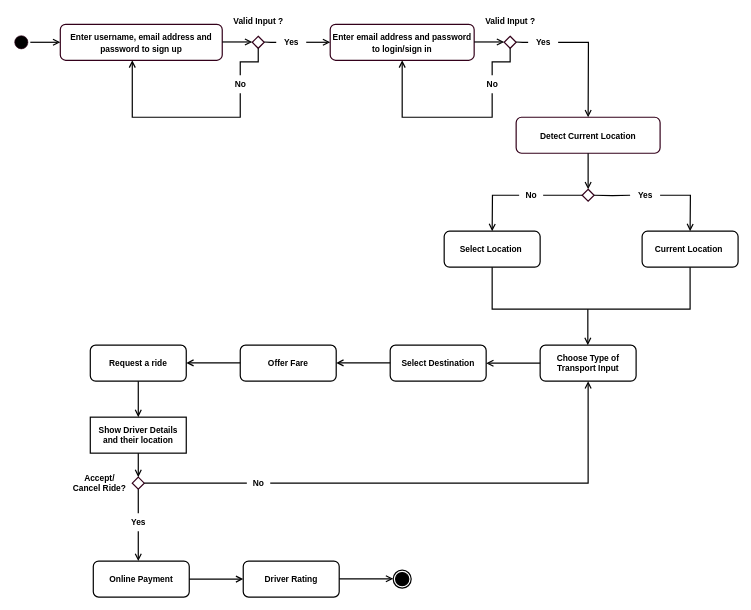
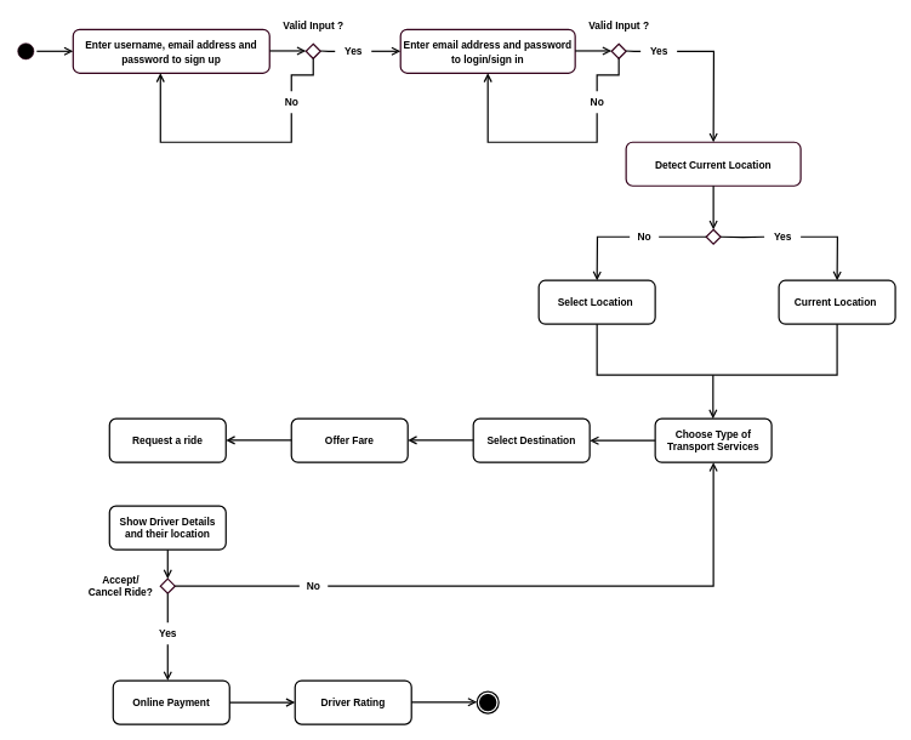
  <mxCell id="0" />
  <mxCell id="1" parent="0" />
  <mxCell id="2" value="" style="ellipse;html=1;shape=startState;fillColor=#000000;strokeColor=#33001A;" vertex="1" parent="1"><mxGeometry x="20" y="55" width="30" height="30" as="geometry" /></mxCell>
  <mxCell id="3" value="" style="edgeStyle=orthogonalEdgeStyle;html=1;verticalAlign=bottom;endArrow=open;endSize=8;strokeColor=#000000;rounded=0;strokeWidth=2;exitX=1;exitY=0.5;exitDx=0;exitDy=0;" edge="1" parent="1" source="2"><mxGeometry relative="1" as="geometry"><mxPoint x="100" y="70" as="targetPoint" /></mxGeometry></mxCell>
  <mxCell id="4" value="&lt;font style=&quot;font-size: 14px;&quot;&gt;&lt;b&gt;Enter username, email address and password to sign up&lt;/b&gt;&lt;/font&gt;" style="rounded=1;whiteSpace=wrap;html=1;strokeColor=#33001A;strokeWidth=2;fontFamily=Helvetica;fontSize=16;" vertex="1" parent="1"><mxGeometry x="100" y="40" width="270" height="60" as="geometry" /></mxCell>
  <mxCell id="5" value="" style="strokeWidth=2;html=1;shape=mxgraph.flowchart.decision;whiteSpace=wrap;strokeColor=#33001A;fontFamily=Helvetica;fontSize=14;" vertex="1" parent="1"><mxGeometry x="420" y="60" width="20" height="20" as="geometry" /></mxCell>
  <mxCell id="6" value="" style="edgeStyle=orthogonalEdgeStyle;html=1;verticalAlign=bottom;endArrow=open;endSize=8;strokeColor=#000000;rounded=0;strokeWidth=2;exitX=1;exitY=0.5;exitDx=0;exitDy=0;" edge="1" parent="1"><mxGeometry relative="1" as="geometry"><mxPoint x="420" y="69.47" as="targetPoint" /><mxPoint x="370" y="69.47" as="sourcePoint" /></mxGeometry></mxCell>
  <mxCell id="7" value="" style="edgeStyle=orthogonalEdgeStyle;html=1;verticalAlign=bottom;endArrow=open;endSize=8;strokeColor=#000000;rounded=0;strokeWidth=2;exitX=0.5;exitY=1;exitDx=0;exitDy=0;exitPerimeter=0;startArrow=none;" edge="1" parent="1" source="8" target="4"><mxGeometry relative="1" as="geometry"><mxPoint x="400" y="195" as="targetPoint" /><mxPoint x="350" y="79.47" as="sourcePoint" /><Array as="points"><mxPoint x="400" y="195" /><mxPoint x="220" y="195" /></Array></mxGeometry></mxCell>
  <mxCell id="8" value="&lt;b&gt;No&lt;/b&gt;" style="text;html=1;align=center;verticalAlign=middle;resizable=0;points=[];autosize=1;strokeColor=none;fillColor=none;fontSize=14;fontFamily=Helvetica;" vertex="1" parent="1"><mxGeometry x="380" y="125" width="40" height="30" as="geometry" /></mxCell>
  <mxCell id="9" value="" style="edgeStyle=orthogonalEdgeStyle;html=1;verticalAlign=bottom;endArrow=none;endSize=8;strokeColor=#000000;rounded=0;strokeWidth=2;exitX=0.5;exitY=1;exitDx=0;exitDy=0;exitPerimeter=0;" edge="1" parent="1" source="5" target="8"><mxGeometry relative="1" as="geometry"><mxPoint x="400" y="195" as="targetPoint" /><mxPoint x="400" y="80" as="sourcePoint" /></mxGeometry></mxCell>
  <mxCell id="10" value="" style="edgeStyle=orthogonalEdgeStyle;html=1;verticalAlign=bottom;endArrow=open;endSize=8;strokeColor=#000000;rounded=0;strokeWidth=2;exitX=1;exitY=0.5;exitDx=0;exitDy=0;entryX=0;entryY=0.5;entryDx=0;entryDy=0;startArrow=none;" edge="1" parent="1" source="17" target="11"><mxGeometry relative="1" as="geometry"><mxPoint x="490" y="69.5" as="targetPoint" /><mxPoint x="440" y="69.5" as="sourcePoint" /></mxGeometry></mxCell>
  <mxCell id="11" value="&lt;font style=&quot;font-size: 14px;&quot;&gt;&lt;b&gt;Enter email address and password to login/sign in&lt;/b&gt;&lt;/font&gt;" style="rounded=1;whiteSpace=wrap;html=1;strokeColor=#33001A;strokeWidth=2;fontFamily=Helvetica;fontSize=16;" vertex="1" parent="1"><mxGeometry x="550" y="40" width="240" height="60" as="geometry" /></mxCell>
  <mxCell id="12" value="" style="strokeWidth=2;html=1;shape=mxgraph.flowchart.decision;whiteSpace=wrap;strokeColor=#33001A;fontFamily=Helvetica;fontSize=14;" vertex="1" parent="1"><mxGeometry x="840" y="60" width="20" height="20" as="geometry" /></mxCell>
  <mxCell id="13" value="" style="edgeStyle=orthogonalEdgeStyle;html=1;verticalAlign=bottom;endArrow=open;endSize=8;strokeColor=#000000;rounded=0;strokeWidth=2;exitX=1;exitY=0.5;exitDx=0;exitDy=0;" edge="1" parent="1"><mxGeometry relative="1" as="geometry"><mxPoint x="840" y="69.47" as="targetPoint" /><mxPoint x="790" y="69.47" as="sourcePoint" /></mxGeometry></mxCell>
  <mxCell id="14" value="&lt;b&gt;No&lt;/b&gt;" style="text;html=1;align=center;verticalAlign=middle;resizable=0;points=[];autosize=1;strokeColor=none;fillColor=none;fontSize=14;fontFamily=Helvetica;" vertex="1" parent="1"><mxGeometry x="800" y="125" width="40" height="30" as="geometry" /></mxCell>
  <mxCell id="15" value="" style="edgeStyle=orthogonalEdgeStyle;html=1;verticalAlign=bottom;endArrow=none;endSize=8;strokeColor=#000000;rounded=0;strokeWidth=2;exitX=0.5;exitY=1;exitDx=0;exitDy=0;exitPerimeter=0;" edge="1" parent="1" source="12" target="14"><mxGeometry relative="1" as="geometry"><mxPoint x="820" y="195" as="targetPoint" /><mxPoint x="820" y="80" as="sourcePoint" /></mxGeometry></mxCell>
  <mxCell id="16" value="" style="edgeStyle=orthogonalEdgeStyle;html=1;verticalAlign=bottom;endArrow=open;endSize=8;strokeColor=#000000;rounded=0;strokeWidth=2;exitX=0.5;exitY=1;exitDx=0;exitDy=0;exitPerimeter=0;startArrow=none;entryX=0.5;entryY=1;entryDx=0;entryDy=0;" edge="1" parent="1" target="11"><mxGeometry relative="1" as="geometry"><mxPoint x="640" y="100" as="targetPoint" /><mxPoint x="820" y="155" as="sourcePoint" /><Array as="points"><mxPoint x="820" y="195" /><mxPoint x="670" y="195" /></Array></mxGeometry></mxCell>
  <mxCell id="17" value="&lt;b&gt;&lt;font style=&quot;font-size: 14px;&quot;&gt;Yes&lt;/font&gt;&lt;/b&gt;" style="text;html=1;align=center;verticalAlign=middle;resizable=0;points=[];autosize=1;strokeColor=none;fillColor=none;" vertex="1" parent="1"><mxGeometry x="460" y="55" width="50" height="30" as="geometry" /></mxCell>
  <mxCell id="18" value="" style="edgeStyle=orthogonalEdgeStyle;html=1;verticalAlign=bottom;endArrow=none;endSize=8;strokeColor=#000000;rounded=0;strokeWidth=2;exitX=1;exitY=0.5;exitDx=0;exitDy=0;entryX=0;entryY=0.5;entryDx=0;entryDy=0;" edge="1" parent="1" target="17"><mxGeometry relative="1" as="geometry"><mxPoint x="550" y="70" as="targetPoint" /><mxPoint x="440" y="69.5" as="sourcePoint" /></mxGeometry></mxCell>
  <mxCell id="19" value="" style="edgeStyle=orthogonalEdgeStyle;html=1;verticalAlign=bottom;endArrow=open;endSize=8;strokeColor=#000000;rounded=0;strokeWidth=2;exitX=1;exitY=0.5;exitDx=0;exitDy=0;startArrow=none;" edge="1" parent="1" source="20"><mxGeometry relative="1" as="geometry"><mxPoint x="980" y="195" as="targetPoint" /><mxPoint x="860" y="69.5" as="sourcePoint" /></mxGeometry></mxCell>
  <mxCell id="20" value="&lt;b&gt;&lt;font style=&quot;font-size: 14px;&quot;&gt;Yes&lt;/font&gt;&lt;/b&gt;" style="text;html=1;align=center;verticalAlign=middle;resizable=0;points=[];autosize=1;strokeColor=none;fillColor=none;" vertex="1" parent="1"><mxGeometry x="880" y="55" width="50" height="30" as="geometry" /></mxCell>
  <mxCell id="21" value="" style="edgeStyle=orthogonalEdgeStyle;html=1;verticalAlign=bottom;endArrow=none;endSize=8;strokeColor=#000000;rounded=0;strokeWidth=2;exitX=1;exitY=0.5;exitDx=0;exitDy=0;entryX=0;entryY=0.5;entryDx=0;entryDy=0;" edge="1" parent="1" target="20"><mxGeometry relative="1" as="geometry"><mxPoint x="970" y="70" as="targetPoint" /><mxPoint x="860" y="69.5" as="sourcePoint" /></mxGeometry></mxCell>
  <mxCell id="22" value="&lt;span style=&quot;font-size: 14px;&quot;&gt;&lt;b&gt;Detect Current Location&lt;/b&gt;&lt;/span&gt;" style="rounded=1;whiteSpace=wrap;html=1;strokeColor=#33001A;strokeWidth=2;fontFamily=Helvetica;fontSize=16;" vertex="1" parent="1"><mxGeometry x="860" y="195" width="240" height="60" as="geometry" /></mxCell>
  <mxCell id="23" value="" style="edgeStyle=orthogonalEdgeStyle;html=1;verticalAlign=bottom;endArrow=open;endSize=8;strokeColor=#000000;rounded=0;strokeWidth=2;exitX=0.5;exitY=1;exitDx=0;exitDy=0;startArrow=none;" edge="1" parent="1" source="22"><mxGeometry relative="1" as="geometry"><mxPoint x="980" y="315" as="targetPoint" /><mxPoint x="940" y="80" as="sourcePoint" /></mxGeometry></mxCell>
  <mxCell id="24" value="" style="strokeWidth=2;html=1;shape=mxgraph.flowchart.decision;whiteSpace=wrap;strokeColor=#33001A;fontFamily=Helvetica;fontSize=14;" vertex="1" parent="1"><mxGeometry x="970" y="315" width="20" height="20" as="geometry" /></mxCell>
  <mxCell id="25" value="" style="edgeStyle=orthogonalEdgeStyle;html=1;verticalAlign=bottom;endArrow=open;endSize=8;strokeColor=#000000;rounded=0;strokeWidth=2;exitX=0;exitY=0.5;exitDx=0;exitDy=0;startArrow=none;exitPerimeter=0;" edge="1" parent="1" source="59"><mxGeometry relative="1" as="geometry"><mxPoint x="820" y="385" as="targetPoint" /><mxPoint x="979.5" y="335" as="sourcePoint" /></mxGeometry></mxCell>
  <mxCell id="26" value="" style="edgeStyle=orthogonalEdgeStyle;html=1;verticalAlign=bottom;endArrow=open;endSize=8;strokeColor=#000000;rounded=0;strokeWidth=2;exitX=1;exitY=0.5;exitDx=0;exitDy=0;startArrow=none;exitPerimeter=0;" edge="1" parent="1" source="57"><mxGeometry relative="1" as="geometry"><mxPoint x="1150" y="385" as="targetPoint" /><mxPoint x="990" y="325" as="sourcePoint" /></mxGeometry></mxCell>
  <mxCell id="27" value="&lt;b&gt;Select Location&amp;nbsp;&lt;/b&gt;" style="rounded=1;whiteSpace=wrap;html=1;fontSize=14;strokeWidth=2;" vertex="1" parent="1"><mxGeometry x="740" y="385" width="160" height="60" as="geometry" /></mxCell>
  <mxCell id="28" value="&lt;b&gt;Current Location&amp;nbsp;&lt;/b&gt;" style="rounded=1;whiteSpace=wrap;html=1;fontSize=14;strokeWidth=2;" vertex="1" parent="1"><mxGeometry x="1070" y="385" width="160" height="60" as="geometry" /></mxCell>
  <mxCell id="29" value="" style="endArrow=none;html=1;rounded=0;fontSize=14;exitX=0.5;exitY=1;exitDx=0;exitDy=0;strokeWidth=2;entryX=0.5;entryY=1;entryDx=0;entryDy=0;edgeStyle=orthogonalEdgeStyle;" edge="1" parent="1" source="27" target="28"><mxGeometry width="50" height="50" relative="1" as="geometry"><mxPoint x="610" y="415" as="sourcePoint" /><mxPoint x="660" y="365" as="targetPoint" /><Array as="points"><mxPoint x="820" y="515" /><mxPoint x="1150" y="515" /></Array></mxGeometry></mxCell>
  <mxCell id="30" value="" style="edgeStyle=orthogonalEdgeStyle;html=1;verticalAlign=bottom;endArrow=open;endSize=8;strokeColor=#000000;rounded=0;strokeWidth=2;exitX=0.5;exitY=1;exitDx=0;exitDy=0;startArrow=none;" edge="1" parent="1"><mxGeometry relative="1" as="geometry"><mxPoint x="979.5" y="575" as="targetPoint" /><mxPoint x="979.5" y="515" as="sourcePoint" /></mxGeometry></mxCell>
- <mxCell id="31" value="&lt;b&gt;Choose Type of Transport Input&lt;/b&gt;" style="rounded=1;whiteSpace=wrap;html=1;fontSize=14;strokeWidth=2;" vertex="1" parent="1"><mxGeometry x="900" y="575" width="160" height="60" as="geometry" /></mxCell>
+ <mxCell id="31" value="&lt;b&gt;Choose Type of Transport Services&lt;/b&gt;" style="rounded=1;whiteSpace=wrap;html=1;fontSize=14;strokeWidth=2;" vertex="1" parent="1"><mxGeometry x="900" y="575" width="160" height="60" as="geometry" /></mxCell>
  <mxCell id="32" value="&lt;b&gt;Select Destination&lt;/b&gt;" style="rounded=1;whiteSpace=wrap;html=1;fontSize=14;strokeWidth=2;" vertex="1" parent="1"><mxGeometry x="650" y="575" width="160" height="60" as="geometry" /></mxCell>
  <mxCell id="33" value="&lt;b&gt;Offer Fare&lt;/b&gt;" style="rounded=1;whiteSpace=wrap;html=1;fontSize=14;strokeWidth=2;" vertex="1" parent="1"><mxGeometry x="400" y="575" width="160" height="60" as="geometry" /></mxCell>
  <mxCell id="34" value="" style="edgeStyle=orthogonalEdgeStyle;html=1;verticalAlign=bottom;endArrow=open;endSize=8;strokeColor=#000000;rounded=0;strokeWidth=2;exitX=0;exitY=0.5;exitDx=0;exitDy=0;startArrow=none;entryX=1;entryY=0.5;entryDx=0;entryDy=0;" edge="1" parent="1" source="31" target="32"><mxGeometry relative="1" as="geometry"><mxPoint x="989.5" y="585" as="targetPoint" /><mxPoint x="989.5" y="525" as="sourcePoint" /></mxGeometry></mxCell>
  <mxCell id="35" value="" style="edgeStyle=orthogonalEdgeStyle;html=1;verticalAlign=bottom;endArrow=open;endSize=8;strokeColor=#000000;rounded=0;strokeWidth=2;exitX=0;exitY=0.5;exitDx=0;exitDy=0;startArrow=none;entryX=1;entryY=0.5;entryDx=0;entryDy=0;" edge="1" parent="1"><mxGeometry relative="1" as="geometry"><mxPoint x="560" y="604.5" as="targetPoint" /><mxPoint x="650" y="604.5" as="sourcePoint" /></mxGeometry></mxCell>
  <mxCell id="36" value="&lt;b&gt;Request a ride&lt;/b&gt;" style="rounded=1;whiteSpace=wrap;html=1;fontSize=14;strokeWidth=2;" vertex="1" parent="1"><mxGeometry x="150" y="575" width="160" height="60" as="geometry" /></mxCell>
  <mxCell id="37" value="" style="edgeStyle=orthogonalEdgeStyle;html=1;verticalAlign=bottom;endArrow=open;endSize=8;strokeColor=#000000;rounded=0;strokeWidth=2;exitX=0;exitY=0.5;exitDx=0;exitDy=0;startArrow=none;entryX=1;entryY=0.5;entryDx=0;entryDy=0;" edge="1" parent="1"><mxGeometry relative="1" as="geometry"><mxPoint x="310" y="604.5" as="targetPoint" /><mxPoint x="400" y="604.5" as="sourcePoint" /></mxGeometry></mxCell>
- <mxCell id="38" value="&lt;b&gt;Show Driver Details and their location&lt;/b&gt;" style="whiteSpace=wrap;html=1;fontSize=14;strokeWidth=2;rounded=0;" vertex="1" parent="1"><mxGeometry x="150" y="695" width="160" height="60" as="geometry" /></mxCell>
- <mxCell id="39" value="" style="edgeStyle=orthogonalEdgeStyle;html=1;verticalAlign=bottom;endArrow=open;endSize=8;strokeColor=#000000;rounded=0;strokeWidth=2;startArrow=none;" edge="1" parent="1" source="36" target="38"><mxGeometry relative="1" as="geometry"><mxPoint x="330" y="924.5" as="targetPoint" /><mxPoint x="240" y="885" as="sourcePoint" /></mxGeometry></mxCell>
+ <mxCell id="38" value="&lt;b&gt;Show Driver Details and their location&lt;/b&gt;" style="rounded=1;whiteSpace=wrap;html=1;fontSize=14;strokeWidth=2;" vertex="1" parent="1"><mxGeometry x="150" y="695" width="160" height="60" as="geometry" /></mxCell>
  <mxCell id="40" value="" style="strokeWidth=2;html=1;shape=mxgraph.flowchart.decision;whiteSpace=wrap;strokeColor=#33001A;fontFamily=Helvetica;fontSize=14;" vertex="1" parent="1"><mxGeometry x="220" y="795" width="20" height="20" as="geometry" /></mxCell>
  <mxCell id="41" value="" style="edgeStyle=orthogonalEdgeStyle;html=1;verticalAlign=bottom;endArrow=open;endSize=8;strokeColor=#000000;rounded=0;strokeWidth=2;startArrow=none;exitX=0.5;exitY=1;exitDx=0;exitDy=0;entryX=0.5;entryY=0;entryDx=0;entryDy=0;entryPerimeter=0;" edge="1" parent="1" source="38" target="40"><mxGeometry relative="1" as="geometry"><mxPoint x="240" y="705" as="targetPoint" /><mxPoint x="240" y="645" as="sourcePoint" /></mxGeometry></mxCell>
  <mxCell id="42" value="" style="edgeStyle=orthogonalEdgeStyle;html=1;verticalAlign=bottom;endArrow=open;endSize=8;strokeColor=#000000;rounded=0;strokeWidth=2;startArrow=none;exitX=1;exitY=0.5;exitDx=0;exitDy=0;exitPerimeter=0;entryX=0.5;entryY=1;entryDx=0;entryDy=0;" edge="1" parent="1" source="44" target="31"><mxGeometry relative="1" as="geometry"><mxPoint x="240" y="705" as="targetPoint" /><mxPoint x="240" y="645" as="sourcePoint" /></mxGeometry></mxCell>
  <mxCell id="43" value="&lt;span style=&quot;color: rgba(0, 0, 0, 0); font-family: monospace; font-size: 0px; text-align: start;&quot;&gt;%3CmxGraphModel%3E%3Croot%3E%3CmxCell%20id%3D%220%22%2F%3E%3CmxCell%20id%3D%221%22%20parent%3D%220%22%2F%3E%3CmxCell%20id%3D%222%22%20value%3D%22%22%20style%3D%22edgeStyle%3DorthogonalEdgeStyle%3Bhtml%3D1%3BverticalAlign%3Dbottom%3BendArrow%3Dopen%3BendSize%3D8%3BstrokeColor%3D%23000000%3Brounded%3D0%3BstrokeWidth%3D2%3BstartArrow%3Dnone%3B%22%20edge%3D%221%22%20parent%3D%221%22%3E%3CmxGeometry%20relative%3D%221%22%20as%3D%22geometry%22%3E%3CmxPoint%20x%3D%22480%22%20y%3D%22660%22%20as%3D%22targetPoint%22%2F%3E%3CmxPoint%20x%3D%22480%22%20y%3D%22600%22%20as%3D%22sourcePoint%22%2F%3E%3C%2FmxGeometry%3E%3C%2FmxCell%3E%3C%2Froot%3E%3C%2FmxGraphModel%3E&lt;/span&gt;" style="text;html=1;align=center;verticalAlign=middle;resizable=0;points=[];autosize=1;strokeColor=none;fillColor=none;fontSize=14;" vertex="1" parent="1"><mxGeometry x="400" y="740" width="20" height="30" as="geometry" /></mxCell>
  <mxCell id="44" value="&lt;b&gt;No&lt;/b&gt;" style="text;html=1;align=center;verticalAlign=middle;resizable=0;points=[];autosize=1;strokeColor=none;fillColor=none;fontSize=14;" vertex="1" parent="1"><mxGeometry x="410" y="790" width="40" height="30" as="geometry" /></mxCell>
  <mxCell id="45" value="" style="edgeStyle=orthogonalEdgeStyle;html=1;verticalAlign=bottom;endArrow=none;endSize=8;strokeColor=#000000;rounded=0;strokeWidth=2;startArrow=none;exitX=1;exitY=0.5;exitDx=0;exitDy=0;exitPerimeter=0;" edge="1" parent="1" source="40"><mxGeometry relative="1" as="geometry"><mxPoint x="411" y="805" as="targetPoint" /><mxPoint x="240" y="805" as="sourcePoint" /><Array as="points"><mxPoint x="411" y="805" /></Array></mxGeometry></mxCell>
  <mxCell id="46" value="" style="edgeStyle=orthogonalEdgeStyle;html=1;verticalAlign=bottom;endArrow=open;endSize=8;strokeColor=#000000;rounded=0;strokeWidth=2;startArrow=none;exitX=0.5;exitY=1;exitDx=0;exitDy=0;exitPerimeter=0;" edge="1" parent="1" source="47"><mxGeometry relative="1" as="geometry"><mxPoint x="230" y="935" as="targetPoint" /><mxPoint x="240" y="765" as="sourcePoint" /></mxGeometry></mxCell>
  <mxCell id="47" value="&lt;b&gt;Yes&lt;/b&gt;" style="text;html=1;align=center;verticalAlign=middle;resizable=0;points=[];autosize=1;strokeColor=none;fillColor=none;fontSize=14;" vertex="1" parent="1"><mxGeometry x="205" y="855" width="50" height="30" as="geometry" /></mxCell>
  <mxCell id="48" value="" style="edgeStyle=orthogonalEdgeStyle;html=1;verticalAlign=bottom;endArrow=none;endSize=8;strokeColor=#000000;rounded=0;strokeWidth=2;startArrow=none;exitX=0.5;exitY=1;exitDx=0;exitDy=0;exitPerimeter=0;" edge="1" parent="1" source="40" target="47"><mxGeometry relative="1" as="geometry"><mxPoint x="230" y="935" as="targetPoint" /><mxPoint x="230" y="815" as="sourcePoint" /></mxGeometry></mxCell>
  <mxCell id="49" value="&lt;b&gt;Online Payment&lt;/b&gt;" style="rounded=1;whiteSpace=wrap;html=1;fontSize=14;strokeWidth=2;" vertex="1" parent="1"><mxGeometry x="155" y="935" width="160" height="60" as="geometry" /></mxCell>
  <mxCell id="50" value="&lt;b&gt;Driver Rating&lt;/b&gt;" style="rounded=1;whiteSpace=wrap;html=1;fontSize=14;strokeWidth=2;" vertex="1" parent="1"><mxGeometry x="405" y="935" width="160" height="60" as="geometry" /></mxCell>
  <mxCell id="51" value="" style="edgeStyle=orthogonalEdgeStyle;html=1;verticalAlign=bottom;endArrow=open;endSize=8;strokeColor=#000000;rounded=0;strokeWidth=2;startArrow=none;exitX=1;exitY=0.5;exitDx=0;exitDy=0;entryX=0;entryY=0.5;entryDx=0;entryDy=0;" edge="1" parent="1" source="49" target="50"><mxGeometry relative="1" as="geometry"><mxPoint x="240" y="805" as="targetPoint" /><mxPoint x="240" y="765" as="sourcePoint" /></mxGeometry></mxCell>
  <mxCell id="52" value="" style="edgeStyle=orthogonalEdgeStyle;html=1;verticalAlign=bottom;endArrow=open;endSize=8;strokeColor=#000000;rounded=0;strokeWidth=2;startArrow=none;exitX=1;exitY=0.5;exitDx=0;exitDy=0;entryX=0;entryY=0.5;entryDx=0;entryDy=0;" edge="1" parent="1"><mxGeometry relative="1" as="geometry"><mxPoint x="655" y="964.5" as="targetPoint" /><mxPoint x="565" y="964.5" as="sourcePoint" /></mxGeometry></mxCell>
  <mxCell id="53" value="" style="ellipse;html=1;shape=endState;fillColor=strokeColor;strokeWidth=2;fontSize=14;" vertex="1" parent="1"><mxGeometry x="655" y="950" width="30" height="30" as="geometry" /></mxCell>
  <mxCell id="54" value="&lt;b&gt;Valid Input ?&lt;/b&gt;" style="text;html=1;align=center;verticalAlign=middle;resizable=0;points=[];autosize=1;strokeColor=none;fillColor=none;fontSize=14;" vertex="1" parent="1"><mxGeometry x="375" y="20" width="110" height="30" as="geometry" /></mxCell>
  <mxCell id="55" value="&lt;b&gt;Valid Input ?&lt;/b&gt;" style="text;html=1;align=center;verticalAlign=middle;resizable=0;points=[];autosize=1;strokeColor=none;fillColor=none;fontSize=14;" vertex="1" parent="1"><mxGeometry x="795" y="20" width="110" height="30" as="geometry" /></mxCell>
  <mxCell id="56" value="&lt;b&gt;Accept/&lt;br&gt;Cancel Ride?&lt;br&gt;&lt;/b&gt;" style="text;html=1;align=center;verticalAlign=middle;resizable=0;points=[];autosize=1;strokeColor=none;fillColor=none;fontSize=14;" vertex="1" parent="1"><mxGeometry x="110" y="780" width="110" height="50" as="geometry" /></mxCell>
  <mxCell id="57" value="&lt;b&gt;&lt;font style=&quot;font-size: 14px;&quot;&gt;Yes&lt;/font&gt;&lt;/b&gt;" style="text;html=1;align=center;verticalAlign=middle;resizable=0;points=[];autosize=1;strokeColor=none;fillColor=none;" vertex="1" parent="1"><mxGeometry x="1050" y="310" width="50" height="30" as="geometry" /></mxCell>
  <mxCell id="58" value="" style="edgeStyle=orthogonalEdgeStyle;html=1;verticalAlign=bottom;endArrow=none;endSize=8;strokeColor=#000000;rounded=0;strokeWidth=2;exitX=0.5;exitY=1;exitDx=0;exitDy=0;startArrow=none;" edge="1" parent="1" target="57"><mxGeometry relative="1" as="geometry"><mxPoint x="1150" y="385" as="targetPoint" /><mxPoint x="990" y="325" as="sourcePoint" /></mxGeometry></mxCell>
  <mxCell id="59" value="&lt;span style=&quot;font-size: 14px;&quot;&gt;&lt;b&gt;No&lt;/b&gt;&lt;/span&gt;" style="text;html=1;align=center;verticalAlign=middle;resizable=0;points=[];autosize=1;strokeColor=none;fillColor=none;" vertex="1" parent="1"><mxGeometry x="865" y="310" width="40" height="30" as="geometry" /></mxCell>
  <mxCell id="60" value="" style="edgeStyle=orthogonalEdgeStyle;html=1;verticalAlign=bottom;endArrow=none;endSize=8;strokeColor=#000000;rounded=0;strokeWidth=2;exitX=0;exitY=0.5;exitDx=0;exitDy=0;startArrow=none;exitPerimeter=0;" edge="1" parent="1" source="24" target="59"><mxGeometry relative="1" as="geometry"><mxPoint x="820" y="385" as="targetPoint" /><mxPoint x="970" y="325" as="sourcePoint" /></mxGeometry></mxCell>
